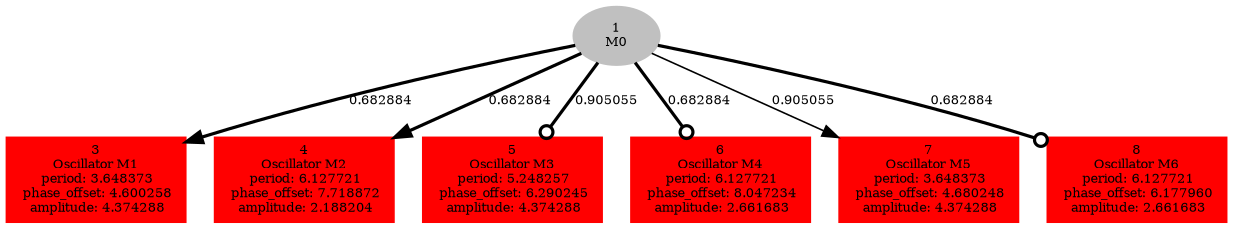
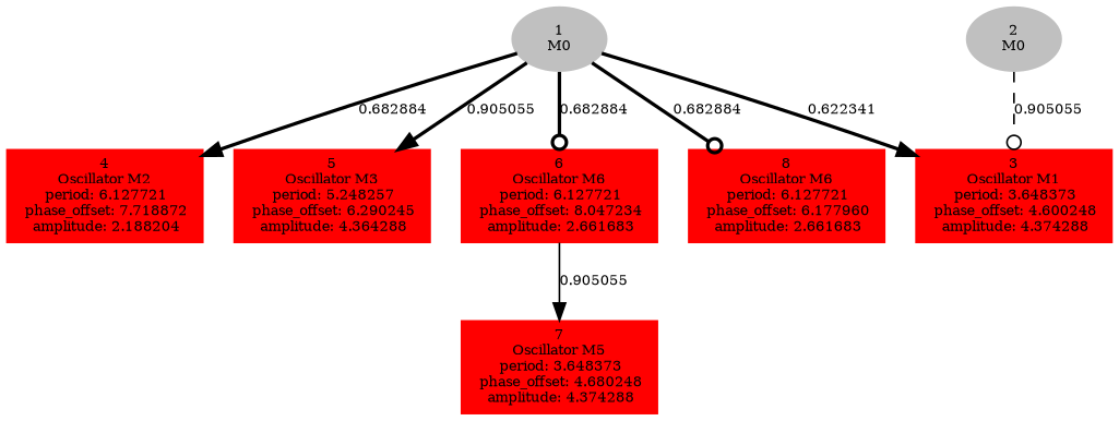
  digraph {
    forcelabels=true
    node [color=red fontsize=8 style=filled shape=box]
    edge [arrowhead=normal fontsize=8 style=bold]
    n1 [color=grey label=<1<BR/>M0> shape=""]
-   n2 [label=<3<BR />Oscillator M1<BR /> period: 3.648373<BR /> phase_offset: 4.600258<BR /> amplitude: 4.374288>]
+   n2 [label=<3<BR />Oscillator M1<BR /> period: 3.648373<BR /> phase_offset: 4.600248<BR /> amplitude: 4.374288>]
    n3 [label=<4<BR />Oscillator M2<BR /> period: 6.127721<BR /> phase_offset: 7.718872<BR /> amplitude: 2.188204>]
-   n4 [label=<5<BR />Oscillator M3<BR /> period: 5.248257<BR /> phase_offset: 6.290245<BR /> amplitude: 4.374288>]
-   n5 [label=<6<BR />Oscillator M4<BR /> period: 6.127721<BR /> phase_offset: 8.047234<BR /> amplitude: 2.661683>]
+   n4 [label=<5<BR />Oscillator M3<BR /> period: 5.248257<BR /> phase_offset: 6.290245<BR /> amplitude: 4.364288>]
+   n5 [label=<6<BR />Oscillator M6<BR /> period: 6.127721<BR /> phase_offset: 8.047234<BR /> amplitude: 2.661683>]
    n6 [label=<7<BR />Oscillator M5<BR /> period: 3.648373<BR /> phase_offset: 4.680248<BR /> amplitude: 4.374288>]
    n7 [label=<8<BR />Oscillator M6<BR /> period: 6.127721<BR /> phase_offset: 6.177960<BR /> amplitude: 2.661683>]
-   n1 -> n2 [label="0.682884 "]
+   n8 [color=grey label=<2<BR/>M0> shape=""]
+   n1 -> n2 [label="0.622341 "]
    n1 -> n3 [label="0.682884 "]
-   n1 -> n4 [arrowhead=odot label="0.905055 "]
+   n1 -> n4 [label="0.905055 "]
    n1 -> n5 [arrowhead=odot label="0.682884 "]
-   n1 -> n6 [label="0.905055 " style=solid]
+   n5 -> n6 [label="0.905055 " style=solid]
    n1 -> n7 [arrowhead=odot label="0.682884 "]
+   n8 -> n2 [arrowhead=odot label="0.905055 " style=dashed]
  }
